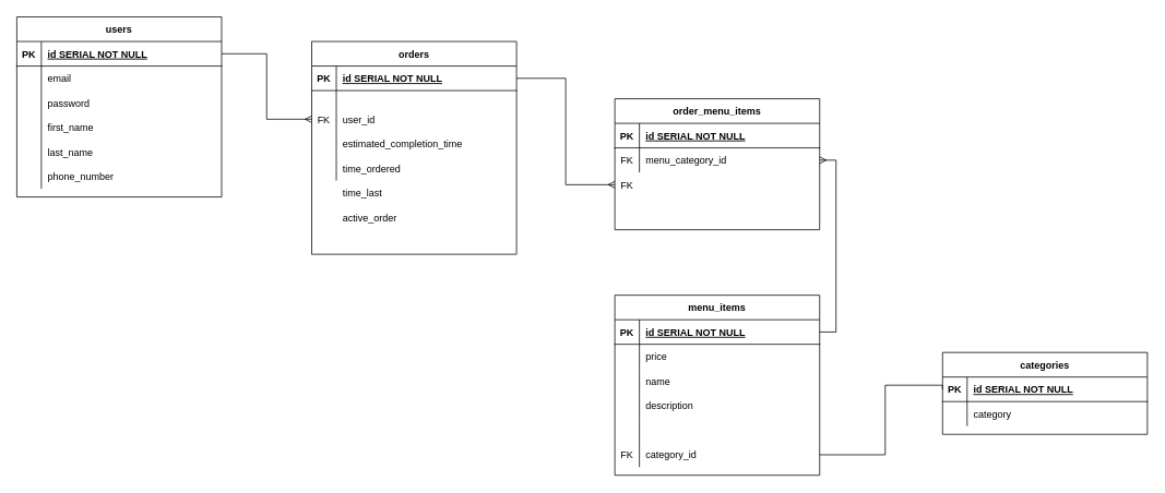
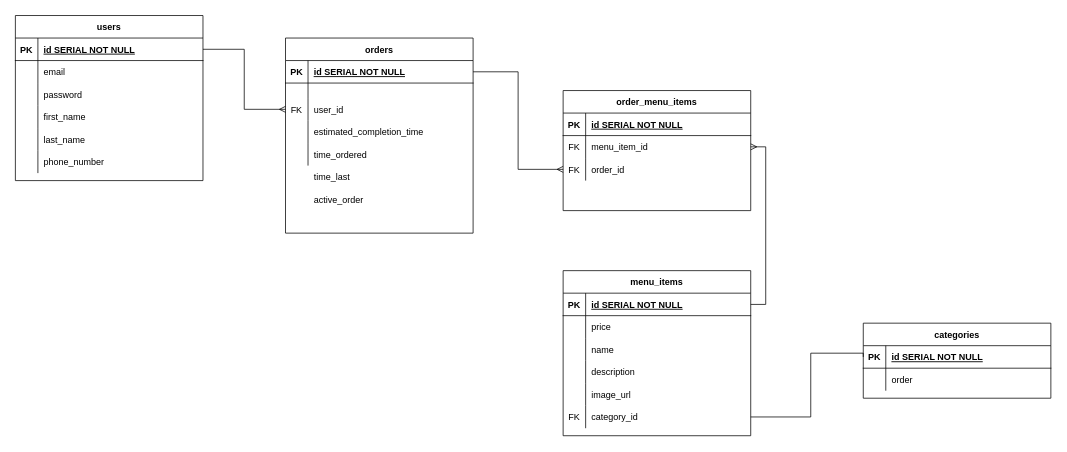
  <mxCell id="0" />
  <mxCell id="1" parent="0" />
  <mxCell id="2" value="orders" style="shape=table;startSize=30;container=1;collapsible=1;childLayout=tableLayout;fixedRows=1;rowLines=0;fontStyle=1;align=center;resizeLast=1;" parent="1" vertex="1"><mxGeometry x="380" y="50" width="250" height="260" as="geometry" /></mxCell>
  <mxCell id="3" value="" style="shape=partialRectangle;collapsible=0;dropTarget=0;pointerEvents=0;fillColor=none;points=[[0,0.5],[1,0.5]];portConstraint=eastwest;top=0;left=0;right=0;bottom=1;" parent="2" vertex="1"><mxGeometry y="30" width="250" height="30" as="geometry" /></mxCell>
  <mxCell id="4" value="PK" style="shape=partialRectangle;overflow=hidden;connectable=0;fillColor=none;top=0;left=0;bottom=0;right=0;fontStyle=1;" parent="3" vertex="1"><mxGeometry width="30" height="30" as="geometry"><mxRectangle width="30" height="30" as="alternateBounds" /></mxGeometry></mxCell>
  <mxCell id="5" value="id SERIAL NOT NULL " style="shape=partialRectangle;overflow=hidden;connectable=0;fillColor=none;top=0;left=0;bottom=0;right=0;align=left;spacingLeft=6;fontStyle=5;" parent="3" vertex="1"><mxGeometry x="30" width="220" height="30" as="geometry"><mxRectangle width="220" height="30" as="alternateBounds" /></mxGeometry></mxCell>
  <mxCell id="6" style="shape=partialRectangle;collapsible=0;dropTarget=0;pointerEvents=0;fillColor=none;points=[[0,0.5],[1,0.5]];portConstraint=eastwest;top=0;left=0;right=0;bottom=0;" parent="2" vertex="1"><mxGeometry y="60" width="250" height="20" as="geometry" /></mxCell>
  <mxCell id="7" value="" style="shape=partialRectangle;overflow=hidden;connectable=0;fillColor=none;top=0;left=0;bottom=0;right=0;" parent="6" vertex="1"><mxGeometry width="30" height="20" as="geometry"><mxRectangle width="30" height="20" as="alternateBounds" /></mxGeometry></mxCell>
  <mxCell id="8" value="" style="shape=partialRectangle;overflow=hidden;connectable=0;fillColor=none;top=0;left=0;bottom=0;right=0;align=left;spacingLeft=6;" parent="6" vertex="1"><mxGeometry x="30" width="220" height="20" as="geometry"><mxRectangle width="220" height="20" as="alternateBounds" /></mxGeometry></mxCell>
  <mxCell id="9" value="" style="shape=partialRectangle;collapsible=0;dropTarget=0;pointerEvents=0;fillColor=none;points=[[0,0.5],[1,0.5]];portConstraint=eastwest;top=0;left=0;right=0;bottom=0;" parent="2" vertex="1"><mxGeometry y="80" width="250" height="30" as="geometry" /></mxCell>
  <mxCell id="10" value="FK" style="shape=partialRectangle;overflow=hidden;connectable=0;fillColor=none;top=0;left=0;bottom=0;right=0;" parent="9" vertex="1"><mxGeometry width="30" height="30" as="geometry"><mxRectangle width="30" height="30" as="alternateBounds" /></mxGeometry></mxCell>
  <mxCell id="11" value="user_id" style="shape=partialRectangle;overflow=hidden;connectable=0;fillColor=none;top=0;left=0;bottom=0;right=0;align=left;spacingLeft=6;" parent="9" vertex="1"><mxGeometry x="30" width="220" height="30" as="geometry"><mxRectangle width="220" height="30" as="alternateBounds" /></mxGeometry></mxCell>
  <mxCell id="12" style="shape=partialRectangle;collapsible=0;dropTarget=0;pointerEvents=0;fillColor=none;points=[[0,0.5],[1,0.5]];portConstraint=eastwest;top=0;left=0;right=0;bottom=0;" parent="2" vertex="1"><mxGeometry y="110" width="250" height="30" as="geometry" /></mxCell>
  <mxCell id="13" style="shape=partialRectangle;overflow=hidden;connectable=0;fillColor=none;top=0;left=0;bottom=0;right=0;" parent="12" vertex="1"><mxGeometry width="30" height="30" as="geometry"><mxRectangle width="30" height="30" as="alternateBounds" /></mxGeometry></mxCell>
  <mxCell id="14" value="estimated_completion_time" style="shape=partialRectangle;overflow=hidden;connectable=0;fillColor=none;top=0;left=0;bottom=0;right=0;align=left;spacingLeft=6;" parent="12" vertex="1"><mxGeometry x="30" width="220" height="30" as="geometry"><mxRectangle width="220" height="30" as="alternateBounds" /></mxGeometry></mxCell>
  <mxCell id="15" value="" style="shape=partialRectangle;collapsible=0;dropTarget=0;pointerEvents=0;fillColor=none;points=[[0,0.5],[1,0.5]];portConstraint=eastwest;top=0;left=0;right=0;bottom=0;" parent="2" vertex="1"><mxGeometry y="140" width="250" height="30" as="geometry" /></mxCell>
  <mxCell id="16" value="" style="shape=partialRectangle;overflow=hidden;connectable=0;fillColor=none;top=0;left=0;bottom=0;right=0;" parent="15" vertex="1"><mxGeometry width="30" height="30" as="geometry"><mxRectangle width="30" height="30" as="alternateBounds" /></mxGeometry></mxCell>
  <mxCell id="17" value="time_ordered" style="shape=partialRectangle;overflow=hidden;connectable=0;fillColor=none;top=0;left=0;bottom=0;right=0;align=left;spacingLeft=6;" parent="15" vertex="1"><mxGeometry x="30" width="220" height="30" as="geometry"><mxRectangle width="220" height="30" as="alternateBounds" /></mxGeometry></mxCell>
  <mxCell id="18" value="menu_items" style="shape=table;startSize=30;container=1;collapsible=1;childLayout=tableLayout;fixedRows=1;rowLines=0;fontStyle=1;align=center;resizeLast=1;" parent="1" vertex="1"><mxGeometry x="750" y="360" width="250" height="220" as="geometry" /></mxCell>
  <mxCell id="19" value="" style="shape=partialRectangle;collapsible=0;dropTarget=0;pointerEvents=0;fillColor=none;points=[[0,0.5],[1,0.5]];portConstraint=eastwest;top=0;left=0;right=0;bottom=1;" parent="18" vertex="1"><mxGeometry y="30" width="250" height="30" as="geometry" /></mxCell>
  <mxCell id="20" value="PK" style="shape=partialRectangle;overflow=hidden;connectable=0;fillColor=none;top=0;left=0;bottom=0;right=0;fontStyle=1;" parent="19" vertex="1"><mxGeometry width="30" height="30" as="geometry"><mxRectangle width="30" height="30" as="alternateBounds" /></mxGeometry></mxCell>
  <mxCell id="21" value="id SERIAL NOT NULL " style="shape=partialRectangle;overflow=hidden;connectable=0;fillColor=none;top=0;left=0;bottom=0;right=0;align=left;spacingLeft=6;fontStyle=5;" parent="19" vertex="1"><mxGeometry x="30" width="220" height="30" as="geometry"><mxRectangle width="220" height="30" as="alternateBounds" /></mxGeometry></mxCell>
  <mxCell id="22" value="" style="shape=partialRectangle;collapsible=0;dropTarget=0;pointerEvents=0;fillColor=none;points=[[0,0.5],[1,0.5]];portConstraint=eastwest;top=0;left=0;right=0;bottom=0;" parent="18" vertex="1"><mxGeometry y="60" width="250" height="30" as="geometry" /></mxCell>
  <mxCell id="23" value="" style="shape=partialRectangle;overflow=hidden;connectable=0;fillColor=none;top=0;left=0;bottom=0;right=0;" parent="22" vertex="1"><mxGeometry width="30" height="30" as="geometry"><mxRectangle width="30" height="30" as="alternateBounds" /></mxGeometry></mxCell>
  <mxCell id="24" value="price" style="shape=partialRectangle;overflow=hidden;connectable=0;fillColor=none;top=0;left=0;bottom=0;right=0;align=left;spacingLeft=6;" parent="22" vertex="1"><mxGeometry x="30" width="220" height="30" as="geometry"><mxRectangle width="220" height="30" as="alternateBounds" /></mxGeometry></mxCell>
  <mxCell id="25" style="shape=partialRectangle;collapsible=0;dropTarget=0;pointerEvents=0;fillColor=none;points=[[0,0.5],[1,0.5]];portConstraint=eastwest;top=0;left=0;right=0;bottom=0;" parent="18" vertex="1"><mxGeometry y="90" width="250" height="30" as="geometry" /></mxCell>
  <mxCell id="26" style="shape=partialRectangle;overflow=hidden;connectable=0;fillColor=none;top=0;left=0;bottom=0;right=0;" parent="25" vertex="1"><mxGeometry width="30" height="30" as="geometry"><mxRectangle width="30" height="30" as="alternateBounds" /></mxGeometry></mxCell>
  <mxCell id="27" value="name" style="shape=partialRectangle;overflow=hidden;connectable=0;fillColor=none;top=0;left=0;bottom=0;right=0;align=left;spacingLeft=6;" parent="25" vertex="1"><mxGeometry x="30" width="220" height="30" as="geometry"><mxRectangle width="220" height="30" as="alternateBounds" /></mxGeometry></mxCell>
  <mxCell id="28" style="shape=partialRectangle;collapsible=0;dropTarget=0;pointerEvents=0;fillColor=none;points=[[0,0.5],[1,0.5]];portConstraint=eastwest;top=0;left=0;right=0;bottom=0;" parent="18" vertex="1"><mxGeometry y="120" width="250" height="30" as="geometry" /></mxCell>
  <mxCell id="29" style="shape=partialRectangle;overflow=hidden;connectable=0;fillColor=none;top=0;left=0;bottom=0;right=0;" parent="28" vertex="1"><mxGeometry width="30" height="30" as="geometry"><mxRectangle width="30" height="30" as="alternateBounds" /></mxGeometry></mxCell>
  <mxCell id="30" value="description" style="shape=partialRectangle;overflow=hidden;connectable=0;fillColor=none;top=0;left=0;bottom=0;right=0;align=left;spacingLeft=6;" parent="28" vertex="1"><mxGeometry x="30" width="220" height="30" as="geometry"><mxRectangle width="220" height="30" as="alternateBounds" /></mxGeometry></mxCell>
  <mxCell id="31" style="shape=partialRectangle;collapsible=0;dropTarget=0;pointerEvents=0;fillColor=none;points=[[0,0.5],[1,0.5]];portConstraint=eastwest;top=0;left=0;right=0;bottom=0;" parent="18" vertex="1"><mxGeometry y="150" width="250" height="30" as="geometry" /></mxCell>
  <mxCell id="32" style="shape=partialRectangle;overflow=hidden;connectable=0;fillColor=none;top=0;left=0;bottom=0;right=0;" parent="31" vertex="1"><mxGeometry width="30" height="30" as="geometry"><mxRectangle width="30" height="30" as="alternateBounds" /></mxGeometry></mxCell>
+ <mxCell id="33" value="image_url" style="shape=partialRectangle;overflow=hidden;connectable=0;fillColor=none;top=0;left=0;bottom=0;right=0;align=left;spacingLeft=6;" parent="31" vertex="1"><mxGeometry x="30" width="220" height="30" as="geometry"><mxRectangle width="220" height="30" as="alternateBounds" /></mxGeometry></mxCell>
  <mxCell id="34" style="shape=partialRectangle;collapsible=0;dropTarget=0;pointerEvents=0;fillColor=none;points=[[0,0.5],[1,0.5]];portConstraint=eastwest;top=0;left=0;right=0;bottom=0;" parent="18" vertex="1"><mxGeometry y="180" width="250" height="30" as="geometry" /></mxCell>
  <mxCell id="35" value="FK" style="shape=partialRectangle;overflow=hidden;connectable=0;fillColor=none;top=0;left=0;bottom=0;right=0;" parent="34" vertex="1"><mxGeometry width="30" height="30" as="geometry"><mxRectangle width="30" height="30" as="alternateBounds" /></mxGeometry></mxCell>
  <mxCell id="36" value="category_id" style="shape=partialRectangle;overflow=hidden;connectable=0;fillColor=none;top=0;left=0;bottom=0;right=0;align=left;spacingLeft=6;" parent="34" vertex="1"><mxGeometry x="30" width="220" height="30" as="geometry"><mxRectangle width="220" height="30" as="alternateBounds" /></mxGeometry></mxCell>
  <mxCell id="37" value="users" style="shape=table;startSize=30;container=1;collapsible=1;childLayout=tableLayout;fixedRows=1;rowLines=0;fontStyle=1;align=center;resizeLast=1;" parent="1" vertex="1"><mxGeometry x="20" y="20" width="250" height="220" as="geometry" /></mxCell>
  <mxCell id="38" value="" style="shape=partialRectangle;collapsible=0;dropTarget=0;pointerEvents=0;fillColor=none;points=[[0,0.5],[1,0.5]];portConstraint=eastwest;top=0;left=0;right=0;bottom=1;" parent="37" vertex="1"><mxGeometry y="30" width="250" height="30" as="geometry" /></mxCell>
  <mxCell id="39" value="PK" style="shape=partialRectangle;overflow=hidden;connectable=0;fillColor=none;top=0;left=0;bottom=0;right=0;fontStyle=1;" parent="38" vertex="1"><mxGeometry width="30" height="30" as="geometry"><mxRectangle width="30" height="30" as="alternateBounds" /></mxGeometry></mxCell>
  <mxCell id="40" value="id SERIAL NOT NULL " style="shape=partialRectangle;overflow=hidden;connectable=0;fillColor=none;top=0;left=0;bottom=0;right=0;align=left;spacingLeft=6;fontStyle=5;" parent="38" vertex="1"><mxGeometry x="30" width="220" height="30" as="geometry"><mxRectangle width="220" height="30" as="alternateBounds" /></mxGeometry></mxCell>
  <mxCell id="41" value="" style="shape=partialRectangle;collapsible=0;dropTarget=0;pointerEvents=0;fillColor=none;points=[[0,0.5],[1,0.5]];portConstraint=eastwest;top=0;left=0;right=0;bottom=0;" parent="37" vertex="1"><mxGeometry y="60" width="250" height="30" as="geometry" /></mxCell>
  <mxCell id="42" value="" style="shape=partialRectangle;overflow=hidden;connectable=0;fillColor=none;top=0;left=0;bottom=0;right=0;" parent="41" vertex="1"><mxGeometry width="30" height="30" as="geometry"><mxRectangle width="30" height="30" as="alternateBounds" /></mxGeometry></mxCell>
  <mxCell id="43" value="email" style="shape=partialRectangle;overflow=hidden;connectable=0;fillColor=none;top=0;left=0;bottom=0;right=0;align=left;spacingLeft=6;" parent="41" vertex="1"><mxGeometry x="30" width="220" height="30" as="geometry"><mxRectangle width="220" height="30" as="alternateBounds" /></mxGeometry></mxCell>
  <mxCell id="44" value="" style="shape=partialRectangle;collapsible=0;dropTarget=0;pointerEvents=0;fillColor=none;points=[[0,0.5],[1,0.5]];portConstraint=eastwest;top=0;left=0;right=0;bottom=0;" parent="37" vertex="1"><mxGeometry y="90" width="250" height="30" as="geometry" /></mxCell>
  <mxCell id="45" value="" style="shape=partialRectangle;overflow=hidden;connectable=0;fillColor=none;top=0;left=0;bottom=0;right=0;" parent="44" vertex="1"><mxGeometry width="30" height="30" as="geometry"><mxRectangle width="30" height="30" as="alternateBounds" /></mxGeometry></mxCell>
  <mxCell id="46" value="password" style="shape=partialRectangle;overflow=hidden;connectable=0;fillColor=none;top=0;left=0;bottom=0;right=0;align=left;spacingLeft=6;" parent="44" vertex="1"><mxGeometry x="30" width="220" height="30" as="geometry"><mxRectangle width="220" height="30" as="alternateBounds" /></mxGeometry></mxCell>
  <mxCell id="47" style="shape=partialRectangle;collapsible=0;dropTarget=0;pointerEvents=0;fillColor=none;points=[[0,0.5],[1,0.5]];portConstraint=eastwest;top=0;left=0;right=0;bottom=0;" parent="37" vertex="1"><mxGeometry y="120" width="250" height="30" as="geometry" /></mxCell>
  <mxCell id="48" style="shape=partialRectangle;overflow=hidden;connectable=0;fillColor=none;top=0;left=0;bottom=0;right=0;" parent="47" vertex="1"><mxGeometry width="30" height="30" as="geometry"><mxRectangle width="30" height="30" as="alternateBounds" /></mxGeometry></mxCell>
  <mxCell id="49" value="first_name" style="shape=partialRectangle;overflow=hidden;connectable=0;fillColor=none;top=0;left=0;bottom=0;right=0;align=left;spacingLeft=6;" parent="47" vertex="1"><mxGeometry x="30" width="220" height="30" as="geometry"><mxRectangle width="220" height="30" as="alternateBounds" /></mxGeometry></mxCell>
  <mxCell id="50" style="shape=partialRectangle;collapsible=0;dropTarget=0;pointerEvents=0;fillColor=none;points=[[0,0.5],[1,0.5]];portConstraint=eastwest;top=0;left=0;right=0;bottom=0;" parent="37" vertex="1"><mxGeometry y="150" width="250" height="30" as="geometry" /></mxCell>
  <mxCell id="51" style="shape=partialRectangle;overflow=hidden;connectable=0;fillColor=none;top=0;left=0;bottom=0;right=0;" parent="50" vertex="1"><mxGeometry width="30" height="30" as="geometry"><mxRectangle width="30" height="30" as="alternateBounds" /></mxGeometry></mxCell>
  <mxCell id="52" value="last_name" style="shape=partialRectangle;overflow=hidden;connectable=0;fillColor=none;top=0;left=0;bottom=0;right=0;align=left;spacingLeft=6;" parent="50" vertex="1"><mxGeometry x="30" width="220" height="30" as="geometry"><mxRectangle width="220" height="30" as="alternateBounds" /></mxGeometry></mxCell>
  <mxCell id="53" style="shape=partialRectangle;collapsible=0;dropTarget=0;pointerEvents=0;fillColor=none;points=[[0,0.5],[1,0.5]];portConstraint=eastwest;top=0;left=0;right=0;bottom=0;" parent="37" vertex="1"><mxGeometry y="180" width="250" height="30" as="geometry" /></mxCell>
  <mxCell id="54" style="shape=partialRectangle;overflow=hidden;connectable=0;fillColor=none;top=0;left=0;bottom=0;right=0;" parent="53" vertex="1"><mxGeometry width="30" height="30" as="geometry"><mxRectangle width="30" height="30" as="alternateBounds" /></mxGeometry></mxCell>
  <mxCell id="55" value="phone_number" style="shape=partialRectangle;overflow=hidden;connectable=0;fillColor=none;top=0;left=0;bottom=0;right=0;align=left;spacingLeft=6;" parent="53" vertex="1"><mxGeometry x="30" width="220" height="30" as="geometry"><mxRectangle width="220" height="30" as="alternateBounds" /></mxGeometry></mxCell>
  <mxCell id="56" value="order_menu_items" style="shape=table;startSize=30;container=1;collapsible=1;childLayout=tableLayout;fixedRows=1;rowLines=0;fontStyle=1;align=center;resizeLast=1;" parent="1" vertex="1"><mxGeometry x="750" y="120" width="250" height="160" as="geometry" /></mxCell>
  <mxCell id="57" value="" style="shape=partialRectangle;collapsible=0;dropTarget=0;pointerEvents=0;fillColor=none;points=[[0,0.5],[1,0.5]];portConstraint=eastwest;top=0;left=0;right=0;bottom=1;" parent="56" vertex="1"><mxGeometry y="30" width="250" height="30" as="geometry" /></mxCell>
  <mxCell id="58" value="PK" style="shape=partialRectangle;overflow=hidden;connectable=0;fillColor=none;top=0;left=0;bottom=0;right=0;fontStyle=1;" parent="57" vertex="1"><mxGeometry width="30" height="30" as="geometry"><mxRectangle width="30" height="30" as="alternateBounds" /></mxGeometry></mxCell>
  <mxCell id="59" value="id SERIAL NOT NULL " style="shape=partialRectangle;overflow=hidden;connectable=0;fillColor=none;top=0;left=0;bottom=0;right=0;align=left;spacingLeft=6;fontStyle=5;" parent="57" vertex="1"><mxGeometry x="30" width="220" height="30" as="geometry"><mxRectangle width="220" height="30" as="alternateBounds" /></mxGeometry></mxCell>
  <mxCell id="60" value="" style="shape=partialRectangle;collapsible=0;dropTarget=0;pointerEvents=0;fillColor=none;points=[[0,0.5],[1,0.5]];portConstraint=eastwest;top=0;left=0;right=0;bottom=0;" parent="56" vertex="1"><mxGeometry y="60" width="250" height="30" as="geometry" /></mxCell>
  <mxCell id="61" value="FK" style="shape=partialRectangle;overflow=hidden;connectable=0;fillColor=none;top=0;left=0;bottom=0;right=0;" parent="60" vertex="1"><mxGeometry width="30" height="30" as="geometry"><mxRectangle width="30" height="30" as="alternateBounds" /></mxGeometry></mxCell>
- <mxCell id="62" value="menu_category_id" style="shape=partialRectangle;overflow=hidden;connectable=0;fillColor=none;top=0;left=0;bottom=0;right=0;align=left;spacingLeft=6;" parent="60" vertex="1"><mxGeometry x="30" width="220" height="30" as="geometry"><mxRectangle width="220" height="30" as="alternateBounds" /></mxGeometry></mxCell>
+ <mxCell id="62" value="menu_item_id" style="shape=partialRectangle;overflow=hidden;connectable=0;fillColor=none;top=0;left=0;bottom=0;right=0;align=left;spacingLeft=6;" parent="60" vertex="1"><mxGeometry x="30" width="220" height="30" as="geometry"><mxRectangle width="220" height="30" as="alternateBounds" /></mxGeometry></mxCell>
  <mxCell id="63" value="" style="shape=partialRectangle;collapsible=0;dropTarget=0;pointerEvents=0;fillColor=none;points=[[0,0.5],[1,0.5]];portConstraint=eastwest;top=0;left=0;right=0;bottom=0;" parent="56" vertex="1"><mxGeometry y="90" width="250" height="30" as="geometry" /></mxCell>
  <mxCell id="64" value="FK" style="shape=partialRectangle;overflow=hidden;connectable=0;fillColor=none;top=0;left=0;bottom=0;right=0;" parent="63" vertex="1"><mxGeometry width="30" height="30" as="geometry"><mxRectangle width="30" height="30" as="alternateBounds" /></mxGeometry></mxCell>
+ <mxCell id="65" value="order_id" style="shape=partialRectangle;overflow=hidden;connectable=0;fillColor=none;top=0;left=0;bottom=0;right=0;align=left;spacingLeft=6;" parent="63" vertex="1"><mxGeometry x="30" width="220" height="30" as="geometry"><mxRectangle width="220" height="30" as="alternateBounds" /></mxGeometry></mxCell>
  <mxCell id="66" style="shape=partialRectangle;collapsible=0;dropTarget=0;pointerEvents=0;fillColor=none;points=[[0,0.5],[1,0.5]];portConstraint=eastwest;top=0;left=0;right=0;bottom=0;" parent="56" vertex="1"><mxGeometry y="120" width="250" height="30" as="geometry" /></mxCell>
  <mxCell id="67" style="shape=partialRectangle;overflow=hidden;connectable=0;fillColor=none;top=0;left=0;bottom=0;right=0;" parent="66" vertex="1"><mxGeometry width="30" height="30" as="geometry"><mxRectangle width="30" height="30" as="alternateBounds" /></mxGeometry></mxCell>
  <mxCell id="68" value="categories" style="shape=table;startSize=30;container=1;collapsible=1;childLayout=tableLayout;fixedRows=1;rowLines=0;fontStyle=1;align=center;resizeLast=1;" parent="1" vertex="1"><mxGeometry x="1150" y="430" width="250" height="100" as="geometry" /></mxCell>
  <mxCell id="69" value="" style="shape=partialRectangle;collapsible=0;dropTarget=0;pointerEvents=0;fillColor=none;points=[[0,0.5],[1,0.5]];portConstraint=eastwest;top=0;left=0;right=0;bottom=1;" parent="68" vertex="1"><mxGeometry y="30" width="250" height="30" as="geometry" /></mxCell>
  <mxCell id="70" value="PK" style="shape=partialRectangle;overflow=hidden;connectable=0;fillColor=none;top=0;left=0;bottom=0;right=0;fontStyle=1;" parent="69" vertex="1"><mxGeometry width="30" height="30" as="geometry"><mxRectangle width="30" height="30" as="alternateBounds" /></mxGeometry></mxCell>
  <mxCell id="71" value="id SERIAL NOT NULL " style="shape=partialRectangle;overflow=hidden;connectable=0;fillColor=none;top=0;left=0;bottom=0;right=0;align=left;spacingLeft=6;fontStyle=5;" parent="69" vertex="1"><mxGeometry x="30" width="220" height="30" as="geometry"><mxRectangle width="220" height="30" as="alternateBounds" /></mxGeometry></mxCell>
  <mxCell id="72" value="" style="shape=partialRectangle;collapsible=0;dropTarget=0;pointerEvents=0;fillColor=none;points=[[0,0.5],[1,0.5]];portConstraint=eastwest;top=0;left=0;right=0;bottom=0;" parent="68" vertex="1"><mxGeometry y="60" width="250" height="30" as="geometry" /></mxCell>
  <mxCell id="73" value="" style="shape=partialRectangle;overflow=hidden;connectable=0;fillColor=none;top=0;left=0;bottom=0;right=0;" parent="72" vertex="1"><mxGeometry width="30" height="30" as="geometry"><mxRectangle width="30" height="30" as="alternateBounds" /></mxGeometry></mxCell>
- <mxCell id="74" value="category" style="shape=partialRectangle;overflow=hidden;connectable=0;fillColor=none;top=0;left=0;bottom=0;right=0;align=left;spacingLeft=6;" parent="72" vertex="1"><mxGeometry x="30" width="220" height="30" as="geometry"><mxRectangle width="220" height="30" as="alternateBounds" /></mxGeometry></mxCell>
+ <mxCell id="74" value="order" style="shape=partialRectangle;overflow=hidden;connectable=0;fillColor=none;top=0;left=0;bottom=0;right=0;align=left;spacingLeft=6;" parent="72" vertex="1"><mxGeometry x="30" width="220" height="30" as="geometry"><mxRectangle width="220" height="30" as="alternateBounds" /></mxGeometry></mxCell>
  <mxCell id="75" style="edgeStyle=orthogonalEdgeStyle;rounded=0;orthogonalLoop=1;jettySize=auto;html=1;entryX=0;entryY=0.5;entryDx=0;entryDy=0;endArrow=ERmany;endFill=0;" parent="1" source="38" target="9" edge="1"><mxGeometry relative="1" as="geometry" /></mxCell>
  <mxCell id="76" style="edgeStyle=orthogonalEdgeStyle;rounded=0;orthogonalLoop=1;jettySize=auto;html=1;endArrow=ERmany;endFill=0;entryX=0;entryY=0.5;entryDx=0;entryDy=0;exitX=1;exitY=0.5;exitDx=0;exitDy=0;" parent="1" source="3" target="63" edge="1"><mxGeometry relative="1" as="geometry" /></mxCell>
  <mxCell id="77" style="edgeStyle=orthogonalEdgeStyle;rounded=0;orthogonalLoop=1;jettySize=auto;html=1;entryX=0;entryY=0.5;entryDx=0;entryDy=0;endArrow=none;endFill=0;" parent="1" source="34" target="69" edge="1"><mxGeometry relative="1" as="geometry"><Array as="points"><mxPoint x="1080" y="555" /><mxPoint x="1080" y="470" /><mxPoint x="1150" y="470" /></Array></mxGeometry></mxCell>
  <mxCell id="78" style="edgeStyle=orthogonalEdgeStyle;rounded=0;orthogonalLoop=1;jettySize=auto;html=1;entryX=0;entryY=0.5;entryDx=0;entryDy=0;endArrow=ERmany;endFill=0;" parent="1" target="57" edge="1"><mxGeometry relative="1" as="geometry"><Array as="points"><mxPoint x="670" y="435" /><mxPoint x="670" y="165" /></Array></mxGeometry></mxCell>
  <mxCell id="79" style="edgeStyle=orthogonalEdgeStyle;rounded=0;orthogonalLoop=1;jettySize=auto;html=1;entryX=1;entryY=0.5;entryDx=0;entryDy=0;endArrow=none;endFill=0;startArrow=ERmany;startFill=0;" parent="1" source="60" target="19" edge="1"><mxGeometry relative="1" as="geometry"><Array as="points"><mxPoint x="1020" y="195" /><mxPoint x="1020" y="405" /></Array></mxGeometry></mxCell>
  <mxCell id="80" value="time_last" style="shape=partialRectangle;overflow=hidden;connectable=0;fillColor=none;top=0;left=0;bottom=0;right=0;align=left;spacingLeft=6;" vertex="1" parent="1"><mxGeometry x="410" y="220" width="220" height="30" as="geometry"><mxRectangle width="220" height="30" as="alternateBounds" /></mxGeometry></mxCell>
  <mxCell id="81" value="active_order" style="shape=partialRectangle;overflow=hidden;connectable=0;fillColor=none;top=0;left=0;bottom=0;right=0;align=left;spacingLeft=6;" vertex="1" parent="1"><mxGeometry x="410" y="250" width="220" height="30" as="geometry"><mxRectangle width="220" height="30" as="alternateBounds" /></mxGeometry></mxCell>
